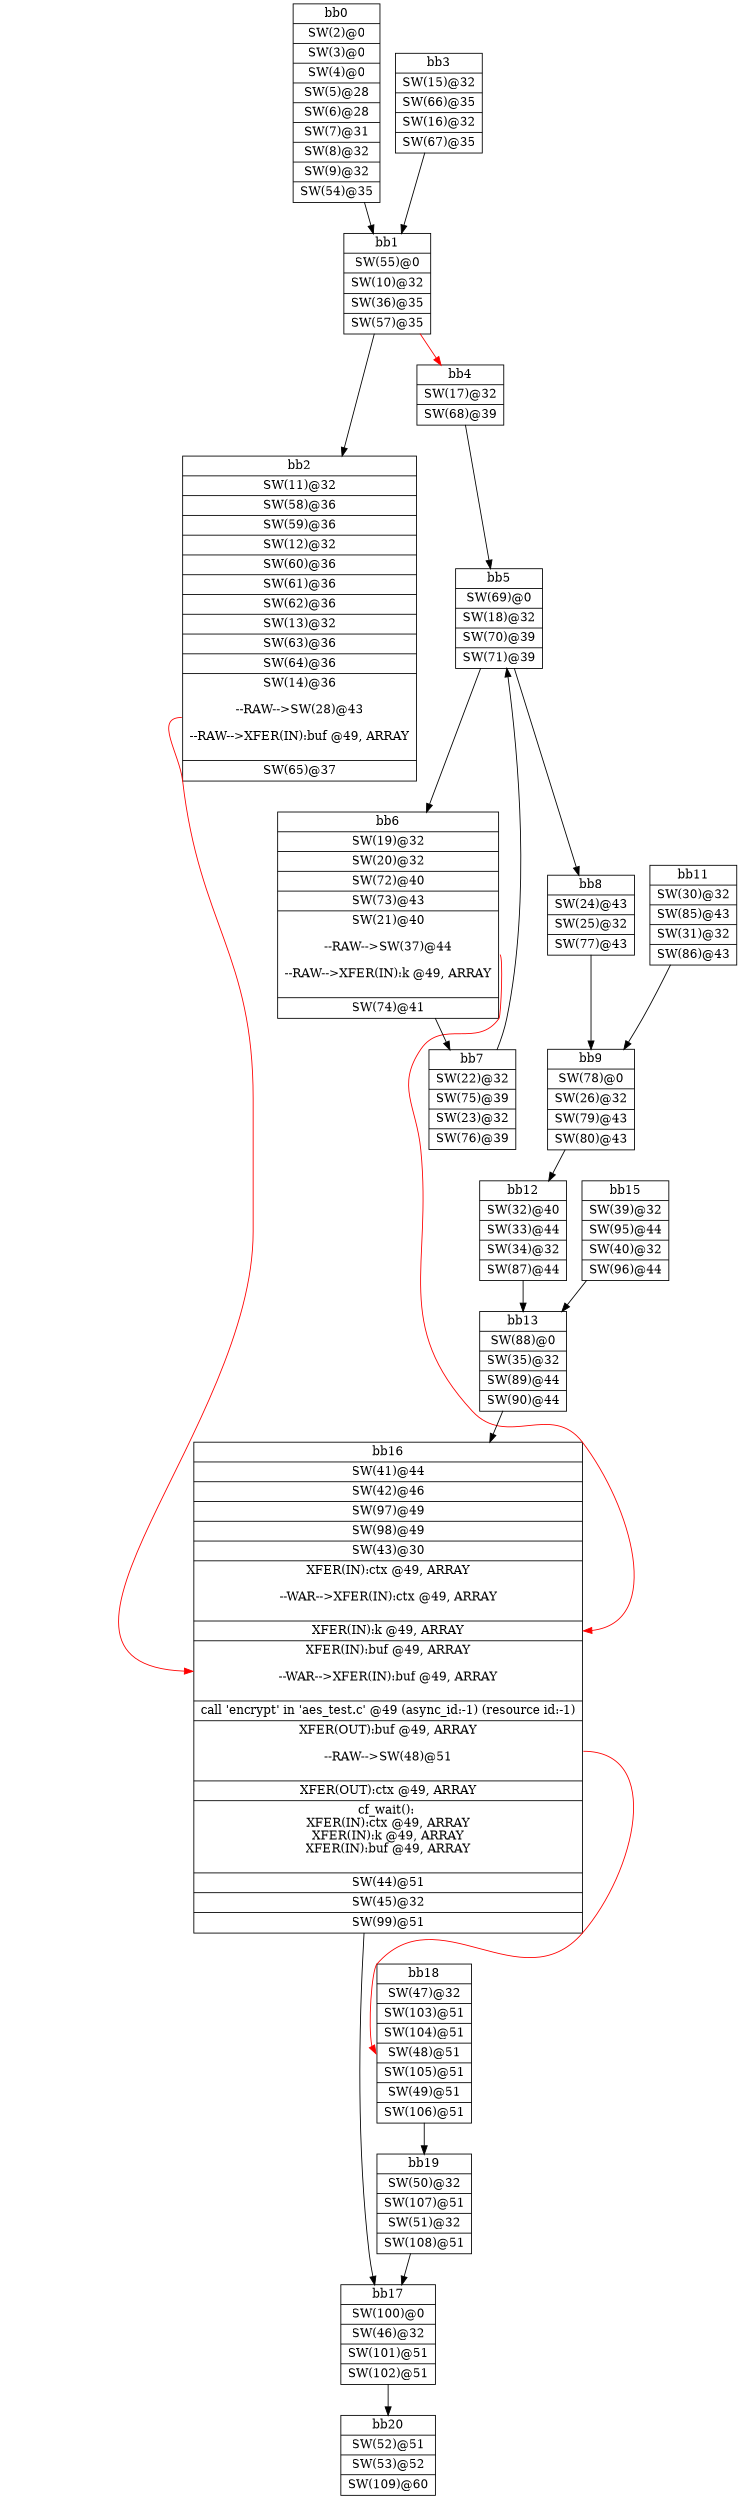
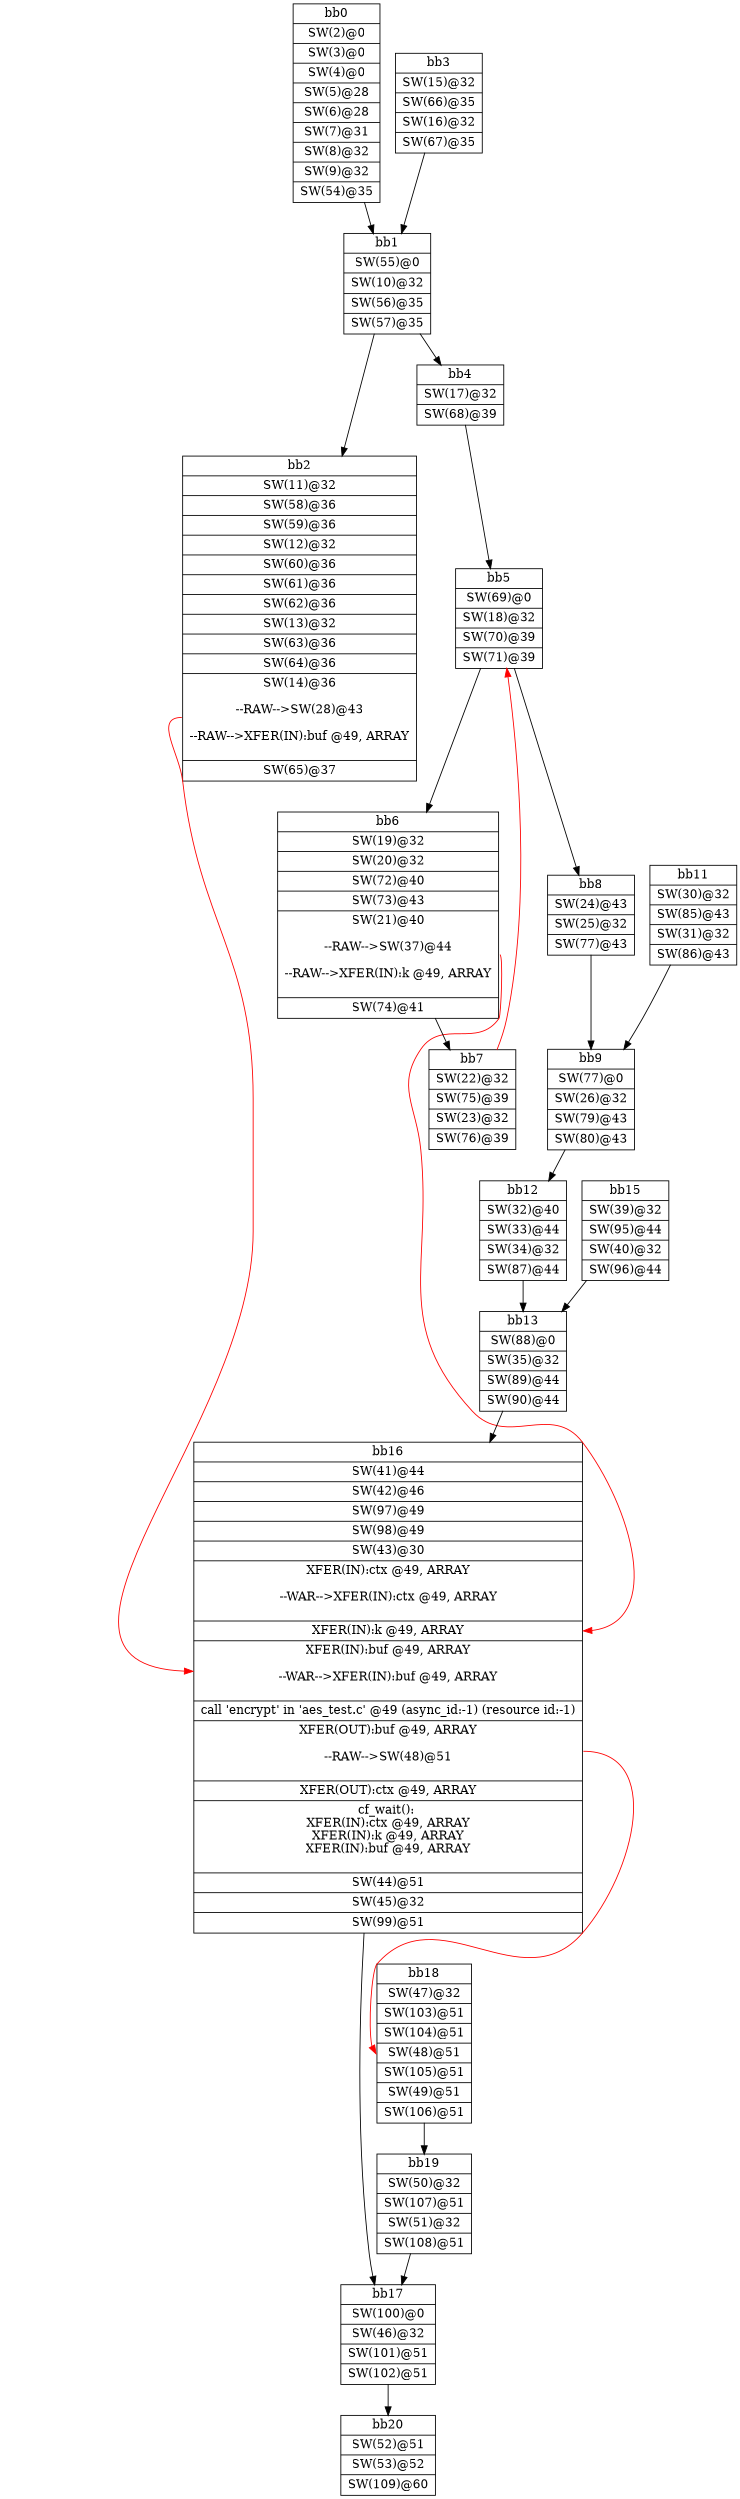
  digraph {
    node [shape=record]
    n1 [label="{bb0|<x0x28aa330>SW(2)@0\n|<x0x28a9850>SW(3)@0\n|<x0x28aa9a0>SW(4)@0\n|<x0x3329010>SW(5)@28\n|<x0x3329270>SW(6)@28\n|<x0x332b4b0>SW(7)@31\n|<x0x3329460>SW(8)@32\n|<x0x33295c0>SW(9)@32\n|<x0x3330380>SW(54)@35\n}"]
-   n2 [label="{bb1|<x0x3330660>SW(55)@0\n|<x0x3329720>SW(10)@32\n|<x0x33323e0>SW(36)@35\n|<x0x3332550>SW(57)@35\n}"]
+   n2 [label="{bb1|<x0x3330660>SW(55)@0\n|<x0x3329720>SW(10)@32\n|<x0x33323e0>SW(56)@35\n|<x0x3332550>SW(57)@35\n}"]
    n3 [label="{bb2|<x0x332a660>SW(11)@32\n|<x0x3332610>SW(58)@36\n|<x0x3332730>SW(59)@36\n|<x0x332a7c0>SW(12)@32\n|<x0x33328f0>SW(60)@36\n|<x0x3332ac0>SW(61)@36\n|<x0x3332c50>SW(62)@36\n|<x0x332a920>SW(13)@32\n|<x0x3332e10>SW(63)@36\n|<x0x3332ed0>SW(64)@36\n|<x0x332aaf0>SW(14)@36\n\n--RAW--\>SW(28)@43\n\n--RAW--\>XFER(IN):buf @49, ARRAY\n\n|<x0x33330c0>SW(65)@37\n}"]
    n4 [label="{bb4|<x0x332afd0>SW(17)@32\n|<x0x33339e0>SW(68)@39\n}"]
    n5 [label="{bb16|<x0x332c7d0>SW(41)@44\n|<x0x332c950>SW(42)@46\n|<x0x3337530>SW(97)@49\n|<x0x333ab70>SW(98)@49\n|<x0x332cc60>SW(43)@30\n|<x0x333ba50>XFER(IN):ctx @49, ARRAY\n\n--WAR--\>XFER(IN):ctx @49, ARRAY\n\n|<x0x333d4c0>XFER(IN):k @49, ARRAY\n|<x0x333d5e0>XFER(IN):buf @49, ARRAY\n\n--WAR--\>XFER(IN):buf @49, ARRAY\n\n|<x0x28a9fa0>call 'encrypt' in 'aes_test.c' @49 (async_id:-1) (resource id:-1)\n|<x0x333d700>XFER(OUT):buf @49, ARRAY\n\n--RAW--\>SW(48)@51\n\n|<x0x333bb40>XFER(OUT):ctx @49, ARRAY\n|<x0x333f410>cf_wait(): \nXFER(IN):ctx @49, ARRAY\nXFER(IN):k @49, ARRAY\nXFER(IN):buf @49, ARRAY\n\n|<x0x332d2e0>SW(44)@51\n|<x0x33314b0>SW(45)@32\n|<x0x333adc0>SW(99)@51\n}"]
    n6 [label="{bb5|<x0x3333c90>SW(69)@0\n|<x0x332b190>SW(18)@32\n|<x0x3333e30>SW(70)@39\n|<x0x3336680>SW(71)@39\n}"]
    n7 [label="{bb3|<x0x332ae20>SW(15)@32\n|<x0x3333400>SW(66)@35\n|<x0x332e5c0>SW(16)@32\n|<x0x33335f0>SW(67)@35\n}"]
    n8 [label="{bb17|<x0x3338080>SW(100)@0\n|<x0x33317a0>SW(46)@32\n|<x0x3339d30>SW(101)@51\n|<x0x3339e80>SW(102)@51\n}"]
    n9 [label="{bb18|<x0x3331b00>SW(47)@32\n|<x0x33383b0>SW(103)@51\n|<x0x3338580>SW(104)@51\n|<x0x33318a0>SW(48)@51\n|<x0x3338740>SW(105)@51\n|<x0x3331d70>SW(49)@51\n|<x0x3338900>SW(106)@51\n}"]
    n10 [label="{bb6|<x0x332dbe0>SW(19)@32\n|<x0x332ddb0>SW(20)@32\n|<x0x33369c0>SW(72)@40\n|<x0x3336b50>SW(73)@43\n|<x0x332df80>SW(21)@40\n\n--RAW--\>SW(37)@44\n\n--RAW--\>XFER(IN):k @49, ARRAY\n\n|<x0x3336c70>SW(74)@41\n}"]
    n11 [label="{bb8|<x0x332d7e0>SW(24)@43\n|<x0x332b640>SW(25)@32\n|<x0x3333930>SW(77)@43\n}"]
    n12 [label="{bb7|<x0x332e280>SW(22)@32\n|<x0x3336fb0>SW(75)@39\n|<x0x332e3a0>SW(23)@32\n|<x0x33371b0>SW(76)@39\n}"]
-   n13 [label="{bb9|<x0x33379a0>SW(78)@0\n|<x0x332e7d0>SW(26)@32\n|<x0x3337b60>SW(79)@43\n|<x0x33345a0>SW(80)@43\n}"]
+   n13 [label="{bb9|<x0x33379a0>SW(77)@0\n|<x0x332e7d0>SW(26)@32\n|<x0x3337b60>SW(79)@43\n|<x0x33345a0>SW(80)@43\n}"]
    n14 [label="{bb12|<x0x332bbd0>SW(32)@40\n|<x0x332be00>SW(33)@44\n|<x0x332bfd0>SW(34)@32\n|<x0x3335150>SW(87)@44\n}"]
    n15 [label="{bb13|<x0x3335430>SW(88)@0\n|<x0x332c0b0>SW(35)@32\n|<x0x333b070>SW(89)@44\n|<x0x333b240>SW(90)@44\n}"]
    n16 [label="{bb11|<x0x332ba90>SW(30)@32\n|<x0x3334d60>SW(85)@43\n|<x0x332bb30>SW(31)@32\n|<x0x3334e20>SW(86)@43\n}"]
    n17 [label="{bb15|<x0x332c4a0>SW(39)@32\n|<x0x333a000>SW(95)@44\n|<x0x332c600>SW(40)@32\n|<x0x333a200>SW(96)@44\n}"]
    n18 [label="{bb20|<x0x332ec10>SW(52)@51\n|<x0x332ed50>SW(53)@52\n|<x0x33390f0>SW(109)@60\n}"]
    n19 [label="{bb19|<x0x33321a0>SW(50)@32\n|<x0x3338b70>SW(107)@51\n|<x0x3331f60>SW(51)@32\n|<x0x3338d70>SW(108)@51\n}"]
    n1 -> n2
    n2 -> n3
-   n2 -> n4 [color=red]
+   n2 -> n4
    n3 -> n5 [color=red headport=x0x333d5e0 tailport=x0x332aaf0]
    n4 -> n6
    n5 -> n8
    n5 -> n9 [color=red headport=x0x33318a0 tailport=x0x333d700]
    n6 -> n10
    n6 -> n11
    n7 -> n2
    n8 -> n18
    n9 -> n19
    n10 -> n5 [color=red headport=x0x333d4c0 tailport=x0x332df80]
    n10 -> n12
    n11 -> n13
-   n12 -> n6
+   n12 -> n6 [color=red]
    n13 -> n14
    n14 -> n15
    n15 -> n5
    n16 -> n13
    n17 -> n15
    n19 -> n8
  }
